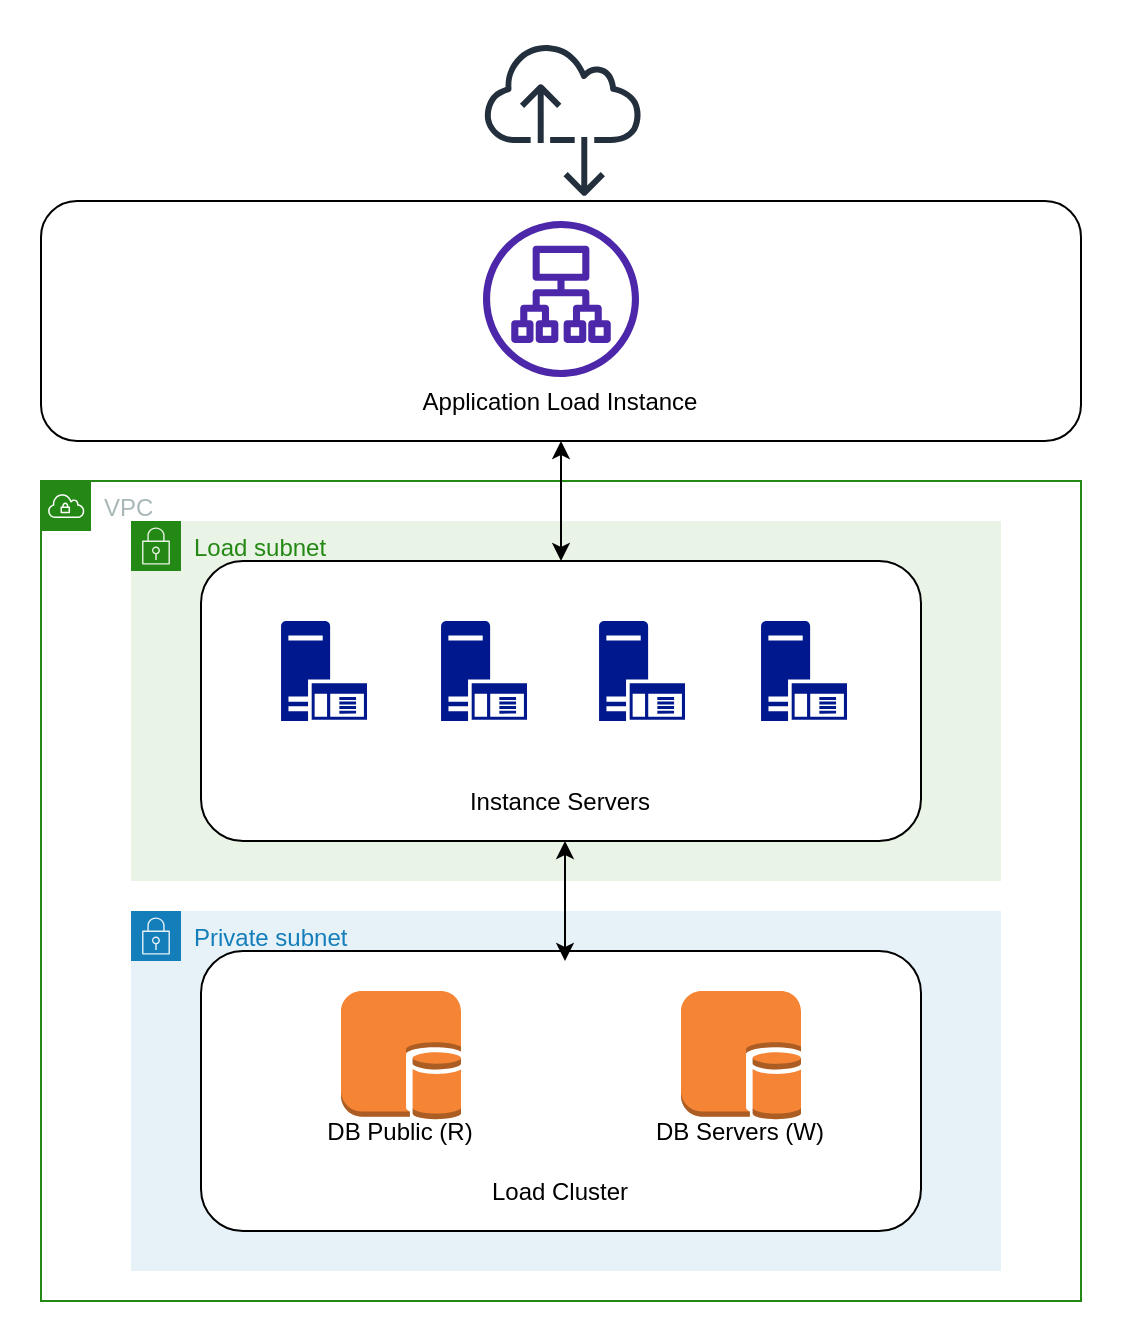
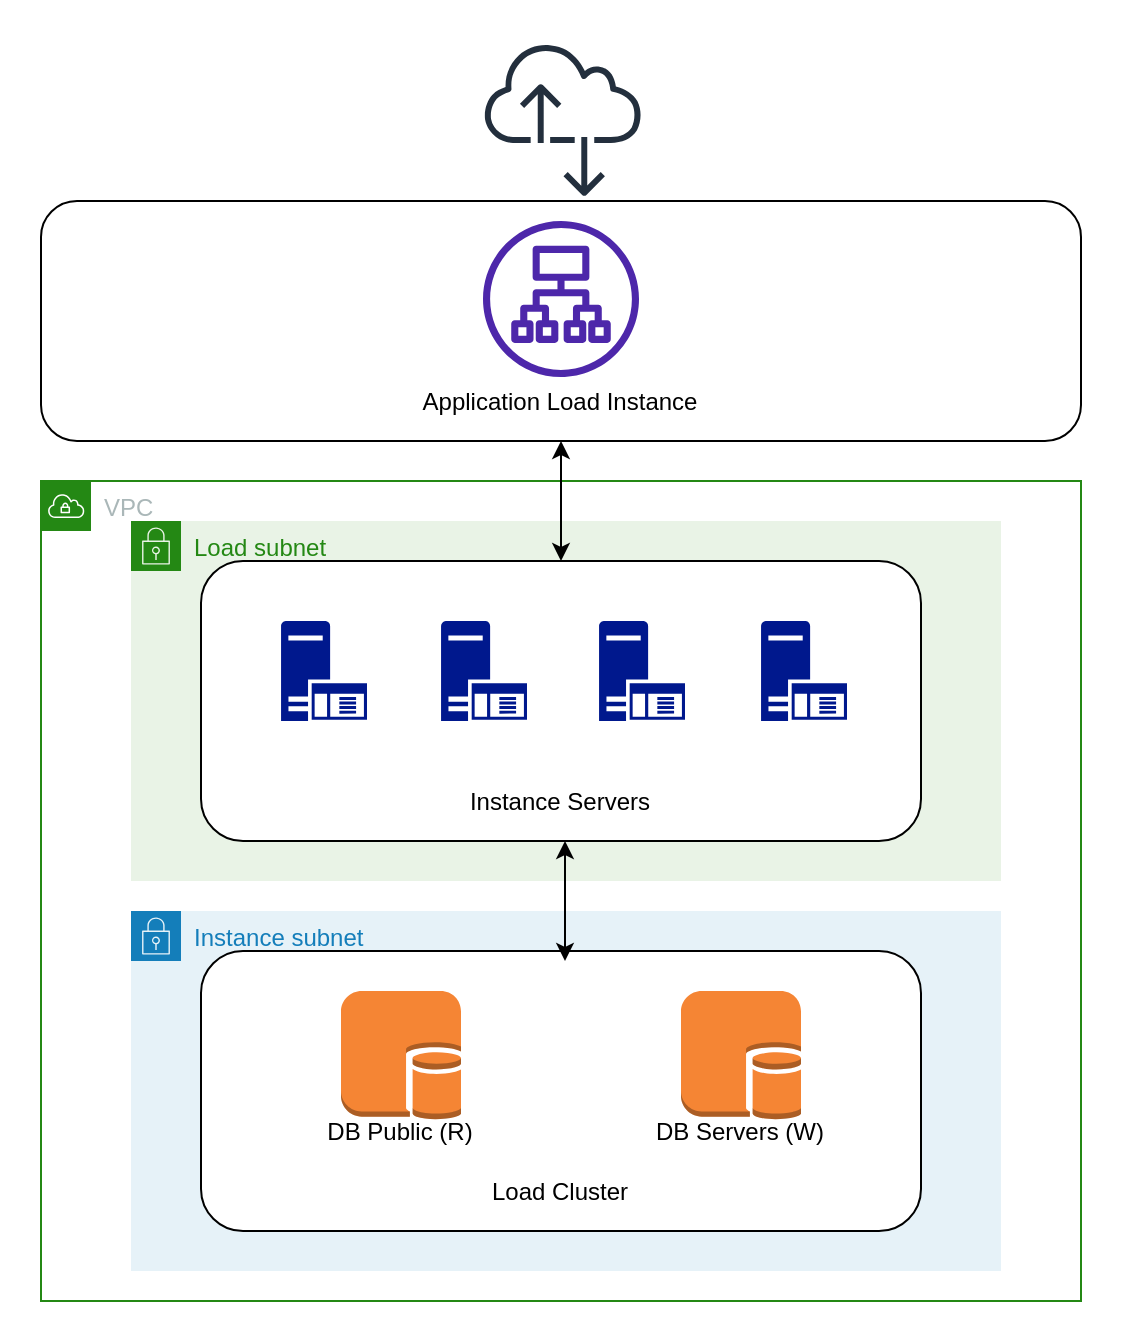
  <mxCell id="0" />
  <mxCell id="1" parent="0" />
  <mxCell id="2" value="VPC" style="points=[[0,0],[0.25,0],[0.5,0],[0.75,0],[1,0],[1,0.25],[1,0.5],[1,0.75],[1,1],[0.75,1],[0.5,1],[0.25,1],[0,1],[0,0.75],[0,0.5],[0,0.25]];outlineConnect=0;gradientColor=none;html=1;whiteSpace=wrap;fontSize=12;fontStyle=0;container=1;pointerEvents=0;collapsible=0;recursiveResize=0;shape=mxgraph.aws4.group;grIcon=mxgraph.aws4.group_vpc;strokeColor=#248814;fillColor=#FFFFFF;verticalAlign=top;align=left;spacingLeft=30;fontColor=#AAB7B8;dashed=0;labelBackgroundColor=default;" parent="1" vertex="1"><mxGeometry x="20" y="240" width="520" height="410" as="geometry" /></mxCell>
  <mxCell id="3" value="" style="group" parent="2" vertex="1" connectable="0"><mxGeometry x="45" y="215" width="435" height="180" as="geometry" /></mxCell>
- <mxCell id="4" value="Private subnet" style="points=[[0,0],[0.25,0],[0.5,0],[0.75,0],[1,0],[1,0.25],[1,0.5],[1,0.75],[1,1],[0.75,1],[0.5,1],[0.25,1],[0,1],[0,0.75],[0,0.5],[0,0.25]];outlineConnect=0;gradientColor=none;html=1;whiteSpace=wrap;fontSize=12;fontStyle=0;container=0;pointerEvents=0;collapsible=0;recursiveResize=0;shape=mxgraph.aws4.group;grIcon=mxgraph.aws4.group_security_group;grStroke=0;strokeColor=#147EBA;fillColor=#E6F2F8;verticalAlign=top;align=left;spacingLeft=30;fontColor=#147EBA;dashed=0;" parent="3" vertex="1"><mxGeometry width="435" height="180" as="geometry" /></mxCell>
+ <mxCell id="4" value="Instance subnet" style="points=[[0,0],[0.25,0],[0.5,0],[0.75,0],[1,0],[1,0.25],[1,0.5],[1,0.75],[1,1],[0.75,1],[0.5,1],[0.25,1],[0,1],[0,0.75],[0,0.5],[0,0.25]];outlineConnect=0;gradientColor=none;html=1;whiteSpace=wrap;fontSize=12;fontStyle=0;container=0;pointerEvents=0;collapsible=0;recursiveResize=0;shape=mxgraph.aws4.group;grIcon=mxgraph.aws4.group_security_group;grStroke=0;strokeColor=#147EBA;fillColor=#E6F2F8;verticalAlign=top;align=left;spacingLeft=30;fontColor=#147EBA;dashed=0;" parent="3" vertex="1"><mxGeometry width="435" height="180" as="geometry" /></mxCell>
  <mxCell id="5" value="" style="group" parent="3" vertex="1" connectable="0"><mxGeometry x="35" y="20" width="360" height="140" as="geometry" /></mxCell>
  <mxCell id="6" value="" style="group" parent="5" vertex="1" connectable="0"><mxGeometry width="360" height="140" as="geometry" /></mxCell>
  <mxCell id="7" value="" style="rounded=1;whiteSpace=wrap;html=1;" parent="6" vertex="1"><mxGeometry width="360" height="140" as="geometry" /></mxCell>
  <mxCell id="8" value="Load Cluster" style="text;strokeColor=none;align=center;fillColor=none;html=1;verticalAlign=middle;whiteSpace=wrap;rounded=0;" parent="6" vertex="1"><mxGeometry x="95" y="120" width="170" as="geometry" /></mxCell>
  <mxCell id="9" value="DB Public (R)" style="text;strokeColor=none;align=center;fillColor=none;html=1;verticalAlign=middle;whiteSpace=wrap;rounded=0;" parent="6" vertex="1"><mxGeometry x="42" y="90" width="116" as="geometry" /></mxCell>
  <mxCell id="10" value="DB Servers (W)" style="text;strokeColor=none;align=center;fillColor=none;html=1;verticalAlign=middle;whiteSpace=wrap;rounded=0;" parent="6" vertex="1"><mxGeometry x="212" y="90" width="116" as="geometry" /></mxCell>
  <mxCell id="11" value="" style="outlineConnect=0;dashed=0;verticalLabelPosition=bottom;verticalAlign=top;align=center;html=1;shape=mxgraph.aws3.db_on_instance;fillColor=#F58534;gradientColor=none;" parent="6" vertex="1"><mxGeometry x="70" y="20" width="60" height="64.5" as="geometry" /></mxCell>
  <mxCell id="12" value="" style="outlineConnect=0;dashed=0;verticalLabelPosition=bottom;verticalAlign=top;align=center;html=1;shape=mxgraph.aws3.db_on_instance;fillColor=#F58534;gradientColor=none;" parent="6" vertex="1"><mxGeometry x="240" y="20" width="60" height="64.5" as="geometry" /></mxCell>
  <mxCell id="13" value="" style="group" parent="2" vertex="1" connectable="0"><mxGeometry x="45" y="20" width="435" height="180" as="geometry" /></mxCell>
  <mxCell id="14" value="Load subnet" style="points=[[0,0],[0.25,0],[0.5,0],[0.75,0],[1,0],[1,0.25],[1,0.5],[1,0.75],[1,1],[0.75,1],[0.5,1],[0.25,1],[0,1],[0,0.75],[0,0.5],[0,0.25]];outlineConnect=0;gradientColor=none;html=1;whiteSpace=wrap;fontSize=12;fontStyle=0;container=0;pointerEvents=0;collapsible=0;recursiveResize=0;shape=mxgraph.aws4.group;grIcon=mxgraph.aws4.group_security_group;grStroke=0;strokeColor=#248814;fillColor=#E9F3E6;verticalAlign=top;align=left;spacingLeft=30;fontColor=#248814;dashed=0;" parent="13" vertex="1"><mxGeometry width="435" height="180" as="geometry" /></mxCell>
  <mxCell id="15" value="" style="group" parent="13" vertex="1" connectable="0"><mxGeometry x="35" y="20" width="360" height="140" as="geometry" /></mxCell>
  <mxCell id="16" value="" style="rounded=1;whiteSpace=wrap;html=1;" parent="15" vertex="1"><mxGeometry width="360" height="140" as="geometry" /></mxCell>
  <mxCell id="17" value="" style="sketch=0;aspect=fixed;pointerEvents=1;shadow=0;dashed=0;html=1;strokeColor=none;labelPosition=center;verticalLabelPosition=bottom;verticalAlign=top;align=center;fillColor=#00188D;shape=mxgraph.mscae.enterprise.application_server" parent="15" vertex="1"><mxGeometry x="120" y="30" width="43" height="50" as="geometry" /></mxCell>
  <mxCell id="18" value="" style="sketch=0;aspect=fixed;pointerEvents=1;shadow=0;dashed=0;html=1;strokeColor=none;labelPosition=center;verticalLabelPosition=bottom;verticalAlign=top;align=center;fillColor=#00188D;shape=mxgraph.mscae.enterprise.application_server" parent="15" vertex="1"><mxGeometry x="40" y="30" width="43" height="50" as="geometry" /></mxCell>
  <mxCell id="19" value="" style="sketch=0;aspect=fixed;pointerEvents=1;shadow=0;dashed=0;html=1;strokeColor=none;labelPosition=center;verticalLabelPosition=bottom;verticalAlign=top;align=center;fillColor=#00188D;shape=mxgraph.mscae.enterprise.application_server" parent="15" vertex="1"><mxGeometry x="199" y="30" width="43" height="50" as="geometry" /></mxCell>
  <mxCell id="20" value="" style="sketch=0;aspect=fixed;pointerEvents=1;shadow=0;dashed=0;html=1;strokeColor=none;labelPosition=center;verticalLabelPosition=bottom;verticalAlign=top;align=center;fillColor=#00188D;shape=mxgraph.mscae.enterprise.application_server" parent="15" vertex="1"><mxGeometry x="280" y="30" width="43" height="50" as="geometry" /></mxCell>
  <mxCell id="21" value="Instance Servers&lt;br&gt;" style="text;strokeColor=none;align=center;fillColor=none;html=1;verticalAlign=middle;whiteSpace=wrap;rounded=0;" parent="15" vertex="1"><mxGeometry x="95" y="120" width="170" as="geometry" /></mxCell>
  <mxCell id="22" value="" style="endArrow=classic;startArrow=classic;html=1;rounded=0;" parent="2" edge="1"><mxGeometry width="50" height="50" relative="1" as="geometry"><mxPoint x="262" y="240" as="sourcePoint" /><mxPoint x="262" y="180" as="targetPoint" /></mxGeometry></mxCell>
  <mxCell id="23" value="" style="rounded=1;whiteSpace=wrap;html=1;" parent="1" vertex="1"><mxGeometry x="20" y="100" width="520" height="120" as="geometry" /></mxCell>
  <mxCell id="24" value="" style="sketch=0;outlineConnect=0;fontColor=#232F3E;gradientColor=none;fillColor=#232F3D;strokeColor=default;dashed=0;verticalLabelPosition=bottom;verticalAlign=top;align=center;html=1;fontSize=12;fontStyle=0;aspect=fixed;pointerEvents=1;shape=mxgraph.aws4.internet_alt2;perimeterSpacing=2;strokeWidth=2;" parent="1" vertex="1"><mxGeometry x="241.5" y="20" width="79" height="79" as="geometry" /></mxCell>
  <mxCell id="25" value="" style="sketch=0;outlineConnect=0;fontColor=#232F3E;gradientColor=none;fillColor=#4D27AA;strokeColor=none;dashed=0;verticalLabelPosition=bottom;verticalAlign=top;align=center;html=1;fontSize=12;fontStyle=0;aspect=fixed;pointerEvents=1;shape=mxgraph.aws4.application_load_balancer;" parent="1" vertex="1"><mxGeometry x="241" y="110" width="78" height="78" as="geometry" /></mxCell>
  <mxCell id="26" value="" style="endArrow=classic;startArrow=classic;html=1;rounded=0;exitX=0.5;exitY=0;exitDx=0;exitDy=0;" parent="1" source="16" edge="1"><mxGeometry width="50" height="50" relative="1" as="geometry"><mxPoint x="280" y="270" as="sourcePoint" /><mxPoint x="280" y="220" as="targetPoint" /></mxGeometry></mxCell>
  <mxCell id="27" value="Application Load Instance" style="text;strokeColor=none;align=center;fillColor=none;html=1;verticalAlign=middle;whiteSpace=wrap;rounded=0;" parent="1" vertex="1"><mxGeometry x="195" y="200" width="170" as="geometry" /></mxCell>
